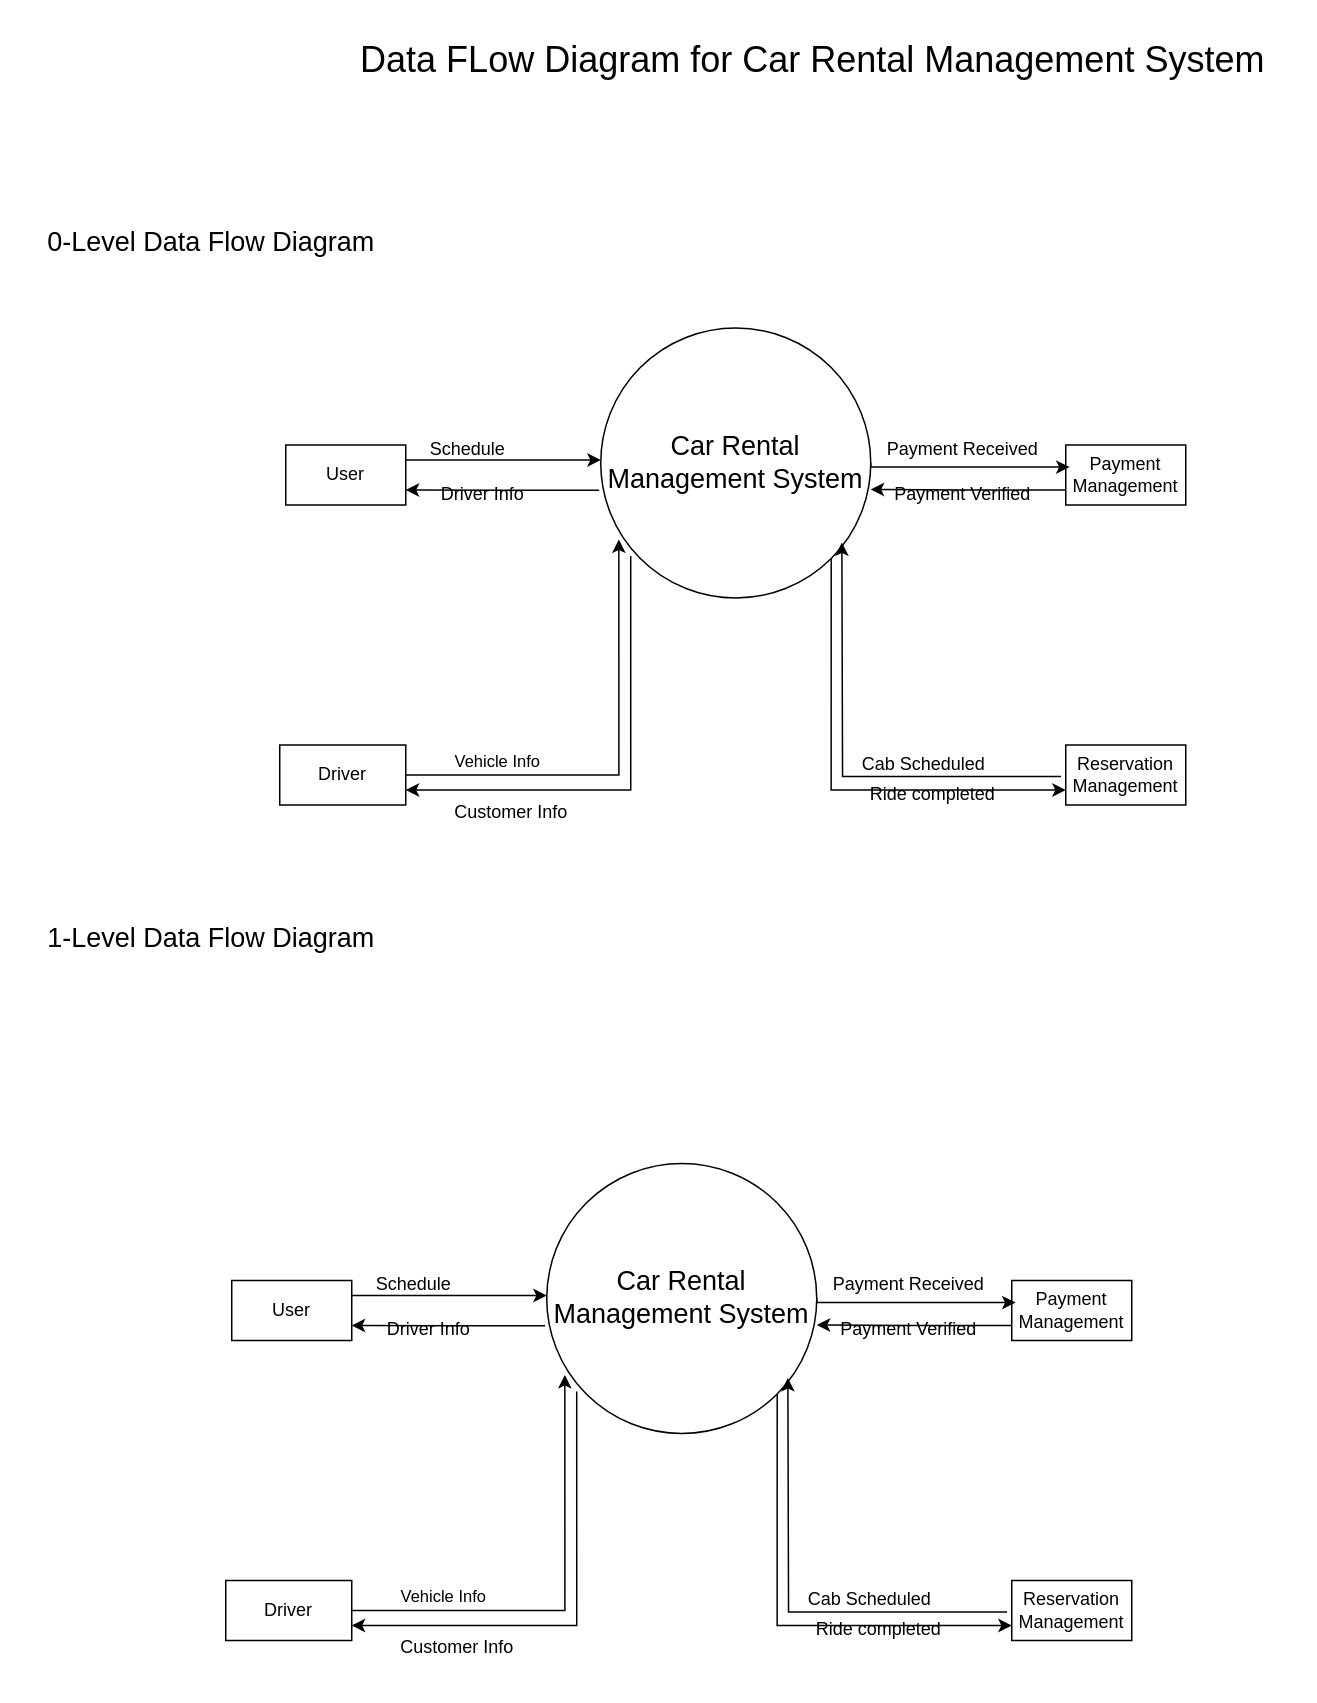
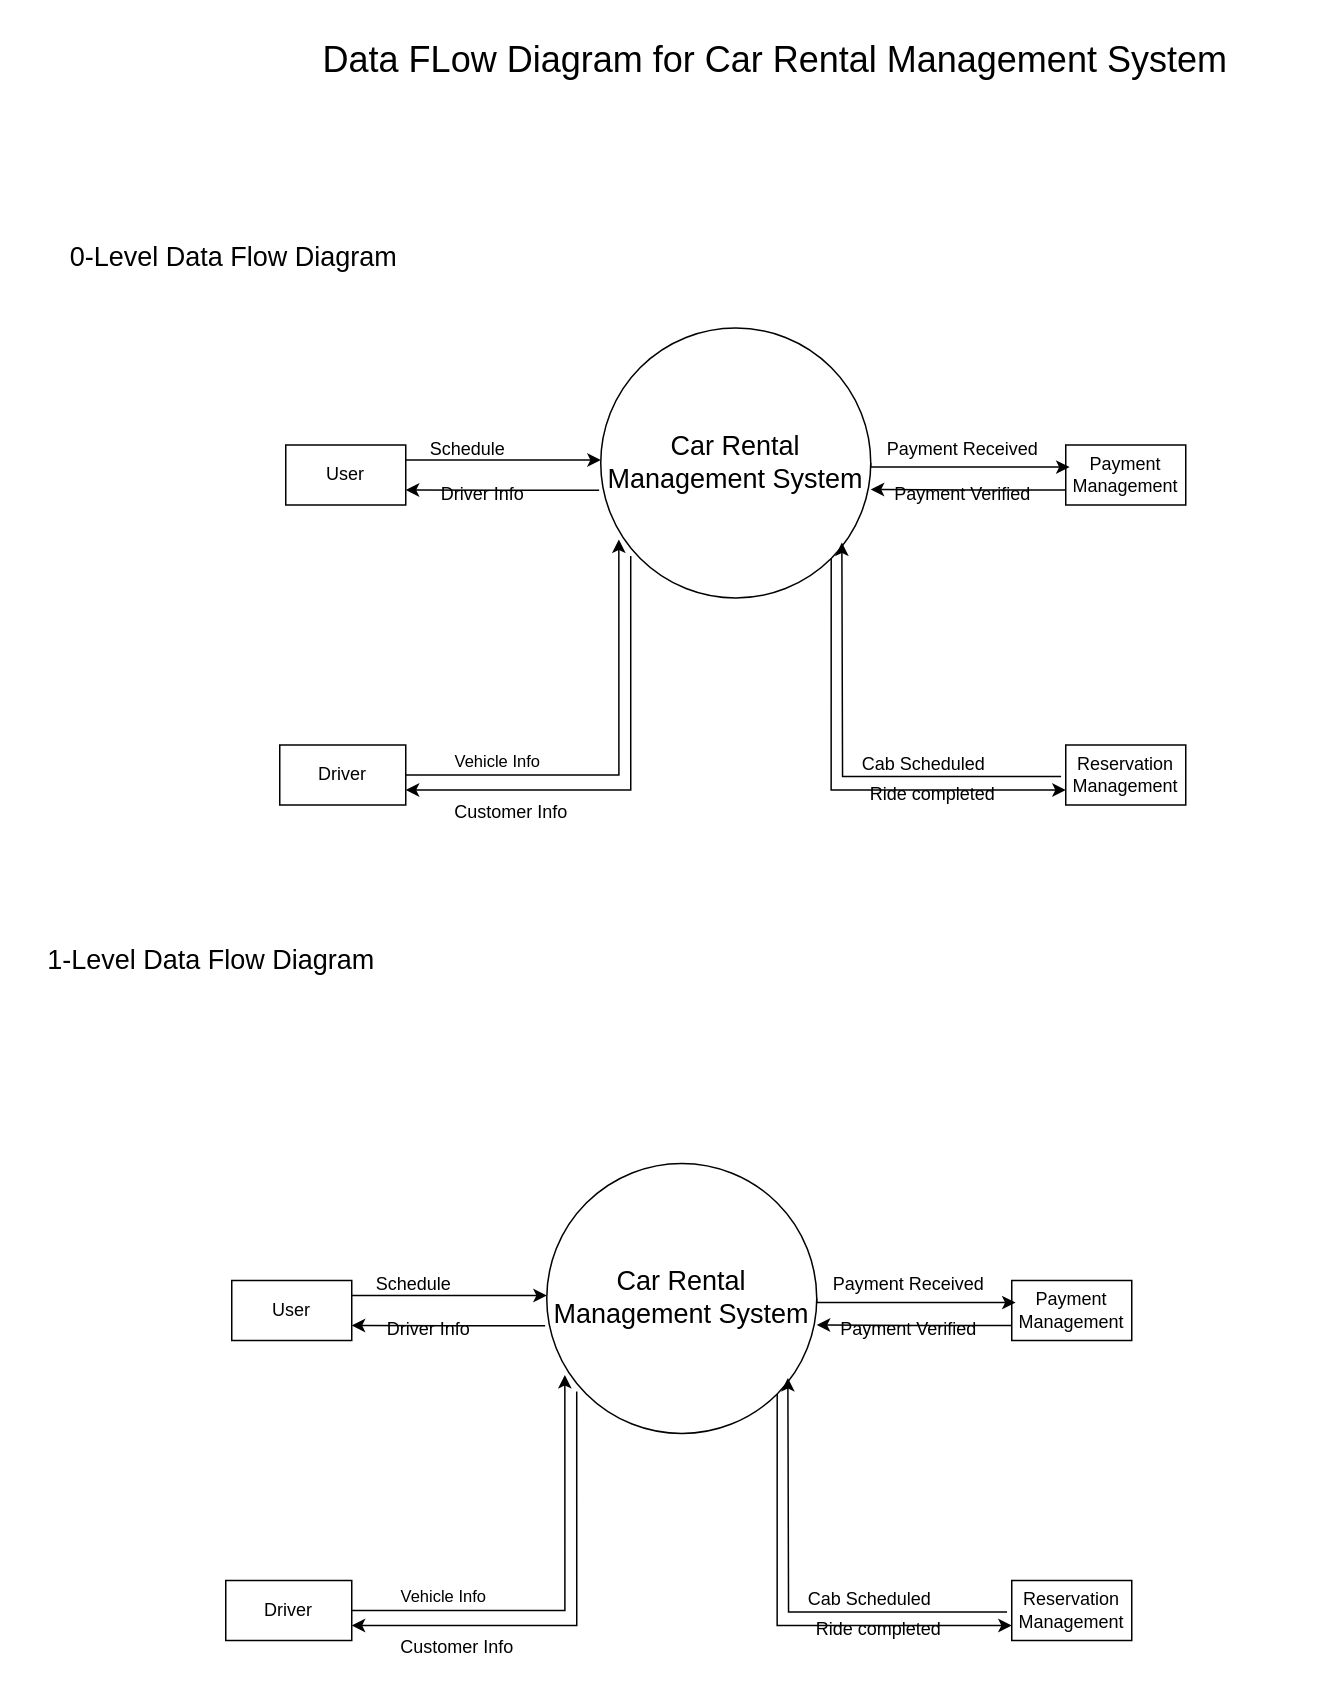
  <mxCell id="0" />
  <mxCell id="1" parent="0" />
- <mxCell id="2" value="&lt;font style=&quot;font-size: 18px;&quot;&gt;0-Level Data Flow Diagram&lt;/font&gt;" style="text;html=1;align=center;verticalAlign=middle;resizable=0;points=[];autosize=1;strokeColor=none;fillColor=none;" vertex="1" parent="1"><mxGeometry x="20" y="141" width="240" height="40" as="geometry" /></mxCell>
- <mxCell id="3" value="&lt;font style=&quot;font-size: 24px;&quot;&gt;Data FLow Diagram for Car Rental Management System&lt;br&gt;&lt;/font&gt;" style="text;html=1;align=center;verticalAlign=middle;resizable=0;points=[];autosize=1;strokeColor=none;fillColor=none;" vertex="1" parent="1"><mxGeometry x="226" y="20" width="630" height="40" as="geometry" /></mxCell>
- <mxCell id="4" value="&lt;div&gt;&lt;font style=&quot;font-size: 18px;&quot;&gt;1-Level Data Flow Diagram&lt;/font&gt;&lt;/div&gt;&lt;div&gt;&lt;font size=&quot;3&quot;&gt;&lt;br&gt;&lt;/font&gt;&lt;/div&gt;" style="text;html=1;align=center;verticalAlign=middle;resizable=0;points=[];autosize=1;strokeColor=none;fillColor=none;" vertex="1" parent="1"><mxGeometry x="20" y="610" width="240" height="50" as="geometry" /></mxCell>
+ <mxCell id="2" value="&lt;font style=&quot;font-size: 18px;&quot;&gt;0-Level Data Flow Diagram&lt;/font&gt;" style="text;html=1;align=center;verticalAlign=middle;resizable=0;points=[];autosize=1;strokeColor=none;fillColor=none;" vertex="1" parent="1"><mxGeometry x="35" y="151" width="240" height="40" as="geometry" /></mxCell>
+ <mxCell id="3" value="&lt;font style=&quot;font-size: 24px;&quot;&gt;Data FLow Diagram for Car Rental Management System&lt;br&gt;&lt;/font&gt;" style="text;html=1;align=center;verticalAlign=middle;resizable=0;points=[];autosize=1;strokeColor=none;fillColor=none;" vertex="1" parent="1"><mxGeometry x="201" y="20" width="630" height="40" as="geometry" /></mxCell>
+ <mxCell id="4" value="&lt;div&gt;&lt;font style=&quot;font-size: 18px;&quot;&gt;1-Level Data Flow Diagram&lt;/font&gt;&lt;/div&gt;&lt;div&gt;&lt;font size=&quot;3&quot;&gt;&lt;br&gt;&lt;/font&gt;&lt;/div&gt;" style="text;html=1;align=center;verticalAlign=middle;resizable=0;points=[];autosize=1;strokeColor=none;fillColor=none;" vertex="1" parent="1"><mxGeometry x="20" y="625" width="240" height="50" as="geometry" /></mxCell>
  <mxCell id="5" style="edgeStyle=orthogonalEdgeStyle;rounded=0;orthogonalLoop=1;jettySize=auto;html=1;exitX=1;exitY=1;exitDx=0;exitDy=0;entryX=0;entryY=0.75;entryDx=0;entryDy=0;" edge="1" parent="1" source="6" target="17"><mxGeometry relative="1" as="geometry"><Array as="points"><mxPoint x="554" y="526" /></Array></mxGeometry></mxCell>
  <mxCell id="6" value="&lt;font style=&quot;font-size: 18px;&quot;&gt;Car Rental &lt;br&gt;Management System&lt;/font&gt;" style="ellipse;whiteSpace=wrap;html=1;aspect=fixed;" vertex="1" parent="1"><mxGeometry x="400" y="218" width="180" height="180" as="geometry" /></mxCell>
  <mxCell id="7" style="edgeStyle=orthogonalEdgeStyle;rounded=0;orthogonalLoop=1;jettySize=auto;html=1;exitX=1;exitY=0.25;exitDx=0;exitDy=0;" edge="1" parent="1" source="8" target="6"><mxGeometry relative="1" as="geometry"><Array as="points"><mxPoint x="310" y="306" /><mxPoint x="310" y="306" /></Array></mxGeometry></mxCell>
  <mxCell id="8" value="User" style="whiteSpace=wrap;html=1;" vertex="1" parent="1"><mxGeometry x="190" y="296" width="80" height="40" as="geometry" /></mxCell>
  <mxCell id="9" style="edgeStyle=orthogonalEdgeStyle;rounded=0;orthogonalLoop=1;jettySize=auto;html=1;entryX=0.067;entryY=0.783;entryDx=0;entryDy=0;entryPerimeter=0;" edge="1" parent="1" source="11" target="6"><mxGeometry relative="1" as="geometry"><mxPoint x="240" y="496" as="targetPoint" /></mxGeometry></mxCell>
  <mxCell id="10" value="Vehicle Info" style="edgeLabel;html=1;align=center;verticalAlign=middle;resizable=0;points=[];" vertex="1" connectable="0" parent="9"><mxGeometry x="-0.597" y="2" relative="1" as="geometry"><mxPoint y="-8" as="offset" /></mxGeometry></mxCell>
  <mxCell id="11" value="Driver " style="whiteSpace=wrap;html=1;" vertex="1" parent="1"><mxGeometry x="186" y="496" width="84" height="40" as="geometry" /></mxCell>
  <mxCell id="12" style="edgeStyle=orthogonalEdgeStyle;rounded=0;orthogonalLoop=1;jettySize=auto;html=1;exitX=0.111;exitY=0.844;exitDx=0;exitDy=0;entryX=1;entryY=0.75;entryDx=0;entryDy=0;exitPerimeter=0;" edge="1" parent="1" source="6" target="11"><mxGeometry relative="1" as="geometry"><Array as="points"><mxPoint x="420" y="526" /></Array></mxGeometry></mxCell>
  <mxCell id="13" style="edgeStyle=orthogonalEdgeStyle;rounded=0;orthogonalLoop=1;jettySize=auto;html=1;exitX=-0.006;exitY=0.601;exitDx=0;exitDy=0;entryX=1;entryY=0.75;entryDx=0;entryDy=0;exitPerimeter=0;" edge="1" parent="1" source="6" target="8"><mxGeometry relative="1" as="geometry" /></mxCell>
  <mxCell id="14" value="Payment Management" style="whiteSpace=wrap;html=1;" vertex="1" parent="1"><mxGeometry x="710" y="296" width="80" height="40" as="geometry" /></mxCell>
  <mxCell id="15" style="edgeStyle=orthogonalEdgeStyle;rounded=0;orthogonalLoop=1;jettySize=auto;html=1;exitX=1;exitY=0.5;exitDx=0;exitDy=0;entryX=0.032;entryY=0.368;entryDx=0;entryDy=0;entryPerimeter=0;" edge="1" parent="1" source="6" target="14"><mxGeometry relative="1" as="geometry"><Array as="points"><mxPoint x="580" y="311" /></Array></mxGeometry></mxCell>
  <mxCell id="16" style="edgeStyle=orthogonalEdgeStyle;rounded=0;orthogonalLoop=1;jettySize=auto;html=1;exitX=0;exitY=0.75;exitDx=0;exitDy=0;entryX=1;entryY=0.598;entryDx=0;entryDy=0;entryPerimeter=0;" edge="1" parent="1" source="14" target="6"><mxGeometry relative="1" as="geometry" /></mxCell>
  <mxCell id="17" value="Reservation Management" style="rounded=0;whiteSpace=wrap;html=1;" vertex="1" parent="1"><mxGeometry x="710" y="496" width="80" height="40" as="geometry" /></mxCell>
  <mxCell id="18" style="edgeStyle=orthogonalEdgeStyle;rounded=0;orthogonalLoop=1;jettySize=auto;html=1;entryX=0.067;entryY=0.783;entryDx=0;entryDy=0;entryPerimeter=0;exitX=-0.039;exitY=0.525;exitDx=0;exitDy=0;exitPerimeter=0;" edge="1" parent="1" source="17"><mxGeometry relative="1" as="geometry"><mxPoint x="560.74" y="361" as="targetPoint" /><mxPoint x="418.74" y="518" as="sourcePoint" /></mxGeometry></mxCell>
  <mxCell id="19" value="Schedule" style="text;html=1;align=center;verticalAlign=middle;resizable=0;points=[];autosize=1;strokeColor=none;fillColor=none;" vertex="1" parent="1"><mxGeometry x="276" y="284" width="70" height="30" as="geometry" /></mxCell>
  <mxCell id="20" value="Driver Info" style="text;html=1;align=center;verticalAlign=middle;resizable=0;points=[];autosize=1;strokeColor=none;fillColor=none;" vertex="1" parent="1"><mxGeometry x="281" y="314" width="80" height="30" as="geometry" /></mxCell>
  <mxCell id="21" value="Payment Received" style="text;html=1;align=center;verticalAlign=middle;resizable=0;points=[];autosize=1;strokeColor=none;fillColor=none;" vertex="1" parent="1"><mxGeometry x="581" y="284" width="120" height="30" as="geometry" /></mxCell>
  <mxCell id="22" value="Payment Verified" style="text;html=1;align=center;verticalAlign=middle;resizable=0;points=[];autosize=1;strokeColor=none;fillColor=none;" vertex="1" parent="1"><mxGeometry x="586" y="314" width="110" height="30" as="geometry" /></mxCell>
  <mxCell id="23" value="Customer Info" style="text;html=1;align=center;verticalAlign=middle;resizable=0;points=[];autosize=1;strokeColor=none;fillColor=none;" vertex="1" parent="1"><mxGeometry x="290" y="526" width="100" height="30" as="geometry" /></mxCell>
  <mxCell id="24" value="Cab Scheduled" style="text;html=1;align=center;verticalAlign=middle;resizable=0;points=[];autosize=1;strokeColor=none;fillColor=none;" vertex="1" parent="1"><mxGeometry x="560" y="494" width="110" height="30" as="geometry" /></mxCell>
  <mxCell id="25" value="Ride completed" style="text;html=1;align=center;verticalAlign=middle;resizable=0;points=[];autosize=1;strokeColor=none;fillColor=none;" vertex="1" parent="1"><mxGeometry x="566" y="514" width="110" height="30" as="geometry" /></mxCell>
  <mxCell id="26" style="edgeStyle=orthogonalEdgeStyle;rounded=0;orthogonalLoop=1;jettySize=auto;html=1;exitX=1;exitY=1;exitDx=0;exitDy=0;entryX=0;entryY=0.75;entryDx=0;entryDy=0;" edge="1" parent="1" source="27" target="38"><mxGeometry relative="1" as="geometry"><Array as="points"><mxPoint x="518" y="1083" /></Array></mxGeometry></mxCell>
  <mxCell id="27" value="&lt;font style=&quot;font-size: 18px;&quot;&gt;Car Rental &lt;br&gt;Management System&lt;/font&gt;" style="ellipse;whiteSpace=wrap;html=1;aspect=fixed;" vertex="1" parent="1"><mxGeometry x="364" y="775" width="180" height="180" as="geometry" /></mxCell>
  <mxCell id="28" style="edgeStyle=orthogonalEdgeStyle;rounded=0;orthogonalLoop=1;jettySize=auto;html=1;exitX=1;exitY=0.25;exitDx=0;exitDy=0;" edge="1" parent="1" source="29" target="27"><mxGeometry relative="1" as="geometry"><Array as="points"><mxPoint x="274" y="863" /><mxPoint x="274" y="863" /></Array></mxGeometry></mxCell>
  <mxCell id="29" value="User" style="whiteSpace=wrap;html=1;" vertex="1" parent="1"><mxGeometry x="154" y="853" width="80" height="40" as="geometry" /></mxCell>
  <mxCell id="30" style="edgeStyle=orthogonalEdgeStyle;rounded=0;orthogonalLoop=1;jettySize=auto;html=1;entryX=0.067;entryY=0.783;entryDx=0;entryDy=0;entryPerimeter=0;" edge="1" parent="1" source="32" target="27"><mxGeometry relative="1" as="geometry"><mxPoint x="204" y="1053" as="targetPoint" /></mxGeometry></mxCell>
  <mxCell id="31" value="Vehicle Info" style="edgeLabel;html=1;align=center;verticalAlign=middle;resizable=0;points=[];" vertex="1" connectable="0" parent="30"><mxGeometry x="-0.597" y="2" relative="1" as="geometry"><mxPoint y="-8" as="offset" /></mxGeometry></mxCell>
  <mxCell id="32" value="Driver " style="whiteSpace=wrap;html=1;" vertex="1" parent="1"><mxGeometry x="150" y="1053" width="84" height="40" as="geometry" /></mxCell>
  <mxCell id="33" style="edgeStyle=orthogonalEdgeStyle;rounded=0;orthogonalLoop=1;jettySize=auto;html=1;exitX=0.111;exitY=0.844;exitDx=0;exitDy=0;entryX=1;entryY=0.75;entryDx=0;entryDy=0;exitPerimeter=0;" edge="1" parent="1" source="27" target="32"><mxGeometry relative="1" as="geometry"><Array as="points"><mxPoint x="384" y="1083" /></Array></mxGeometry></mxCell>
  <mxCell id="34" style="edgeStyle=orthogonalEdgeStyle;rounded=0;orthogonalLoop=1;jettySize=auto;html=1;exitX=-0.006;exitY=0.601;exitDx=0;exitDy=0;entryX=1;entryY=0.75;entryDx=0;entryDy=0;exitPerimeter=0;" edge="1" parent="1" source="27" target="29"><mxGeometry relative="1" as="geometry" /></mxCell>
  <mxCell id="35" value="Payment Management" style="whiteSpace=wrap;html=1;" vertex="1" parent="1"><mxGeometry x="674" y="853" width="80" height="40" as="geometry" /></mxCell>
  <mxCell id="36" style="edgeStyle=orthogonalEdgeStyle;rounded=0;orthogonalLoop=1;jettySize=auto;html=1;exitX=1;exitY=0.5;exitDx=0;exitDy=0;entryX=0.032;entryY=0.368;entryDx=0;entryDy=0;entryPerimeter=0;" edge="1" parent="1" source="27" target="35"><mxGeometry relative="1" as="geometry"><Array as="points"><mxPoint x="544" y="868" /></Array></mxGeometry></mxCell>
  <mxCell id="37" style="edgeStyle=orthogonalEdgeStyle;rounded=0;orthogonalLoop=1;jettySize=auto;html=1;exitX=0;exitY=0.75;exitDx=0;exitDy=0;entryX=1;entryY=0.598;entryDx=0;entryDy=0;entryPerimeter=0;" edge="1" parent="1" source="35" target="27"><mxGeometry relative="1" as="geometry" /></mxCell>
  <mxCell id="38" value="Reservation Management" style="rounded=0;whiteSpace=wrap;html=1;" vertex="1" parent="1"><mxGeometry x="674" y="1053" width="80" height="40" as="geometry" /></mxCell>
  <mxCell id="39" style="edgeStyle=orthogonalEdgeStyle;rounded=0;orthogonalLoop=1;jettySize=auto;html=1;entryX=0.067;entryY=0.783;entryDx=0;entryDy=0;entryPerimeter=0;exitX=-0.039;exitY=0.525;exitDx=0;exitDy=0;exitPerimeter=0;" edge="1" parent="1" source="38"><mxGeometry relative="1" as="geometry"><mxPoint x="524.74" y="918" as="targetPoint" /><mxPoint x="382.74" y="1075" as="sourcePoint" /></mxGeometry></mxCell>
  <mxCell id="40" value="Schedule" style="text;html=1;align=center;verticalAlign=middle;resizable=0;points=[];autosize=1;strokeColor=none;fillColor=none;" vertex="1" parent="1"><mxGeometry x="240" y="841" width="70" height="30" as="geometry" /></mxCell>
  <mxCell id="41" value="Driver Info" style="text;html=1;align=center;verticalAlign=middle;resizable=0;points=[];autosize=1;strokeColor=none;fillColor=none;" vertex="1" parent="1"><mxGeometry x="245" y="871" width="80" height="30" as="geometry" /></mxCell>
  <mxCell id="42" value="Payment Received" style="text;html=1;align=center;verticalAlign=middle;resizable=0;points=[];autosize=1;strokeColor=none;fillColor=none;" vertex="1" parent="1"><mxGeometry x="545" y="841" width="120" height="30" as="geometry" /></mxCell>
  <mxCell id="43" value="Payment Verified" style="text;html=1;align=center;verticalAlign=middle;resizable=0;points=[];autosize=1;strokeColor=none;fillColor=none;" vertex="1" parent="1"><mxGeometry x="550" y="871" width="110" height="30" as="geometry" /></mxCell>
  <mxCell id="44" value="Customer Info" style="text;html=1;align=center;verticalAlign=middle;resizable=0;points=[];autosize=1;strokeColor=none;fillColor=none;" vertex="1" parent="1"><mxGeometry x="254" y="1083" width="100" height="30" as="geometry" /></mxCell>
  <mxCell id="45" value="Cab Scheduled" style="text;html=1;align=center;verticalAlign=middle;resizable=0;points=[];autosize=1;strokeColor=none;fillColor=none;" vertex="1" parent="1"><mxGeometry x="524" y="1051" width="110" height="30" as="geometry" /></mxCell>
  <mxCell id="46" value="Ride completed" style="text;html=1;align=center;verticalAlign=middle;resizable=0;points=[];autosize=1;strokeColor=none;fillColor=none;" vertex="1" parent="1"><mxGeometry x="530" y="1071" width="110" height="30" as="geometry" /></mxCell>
